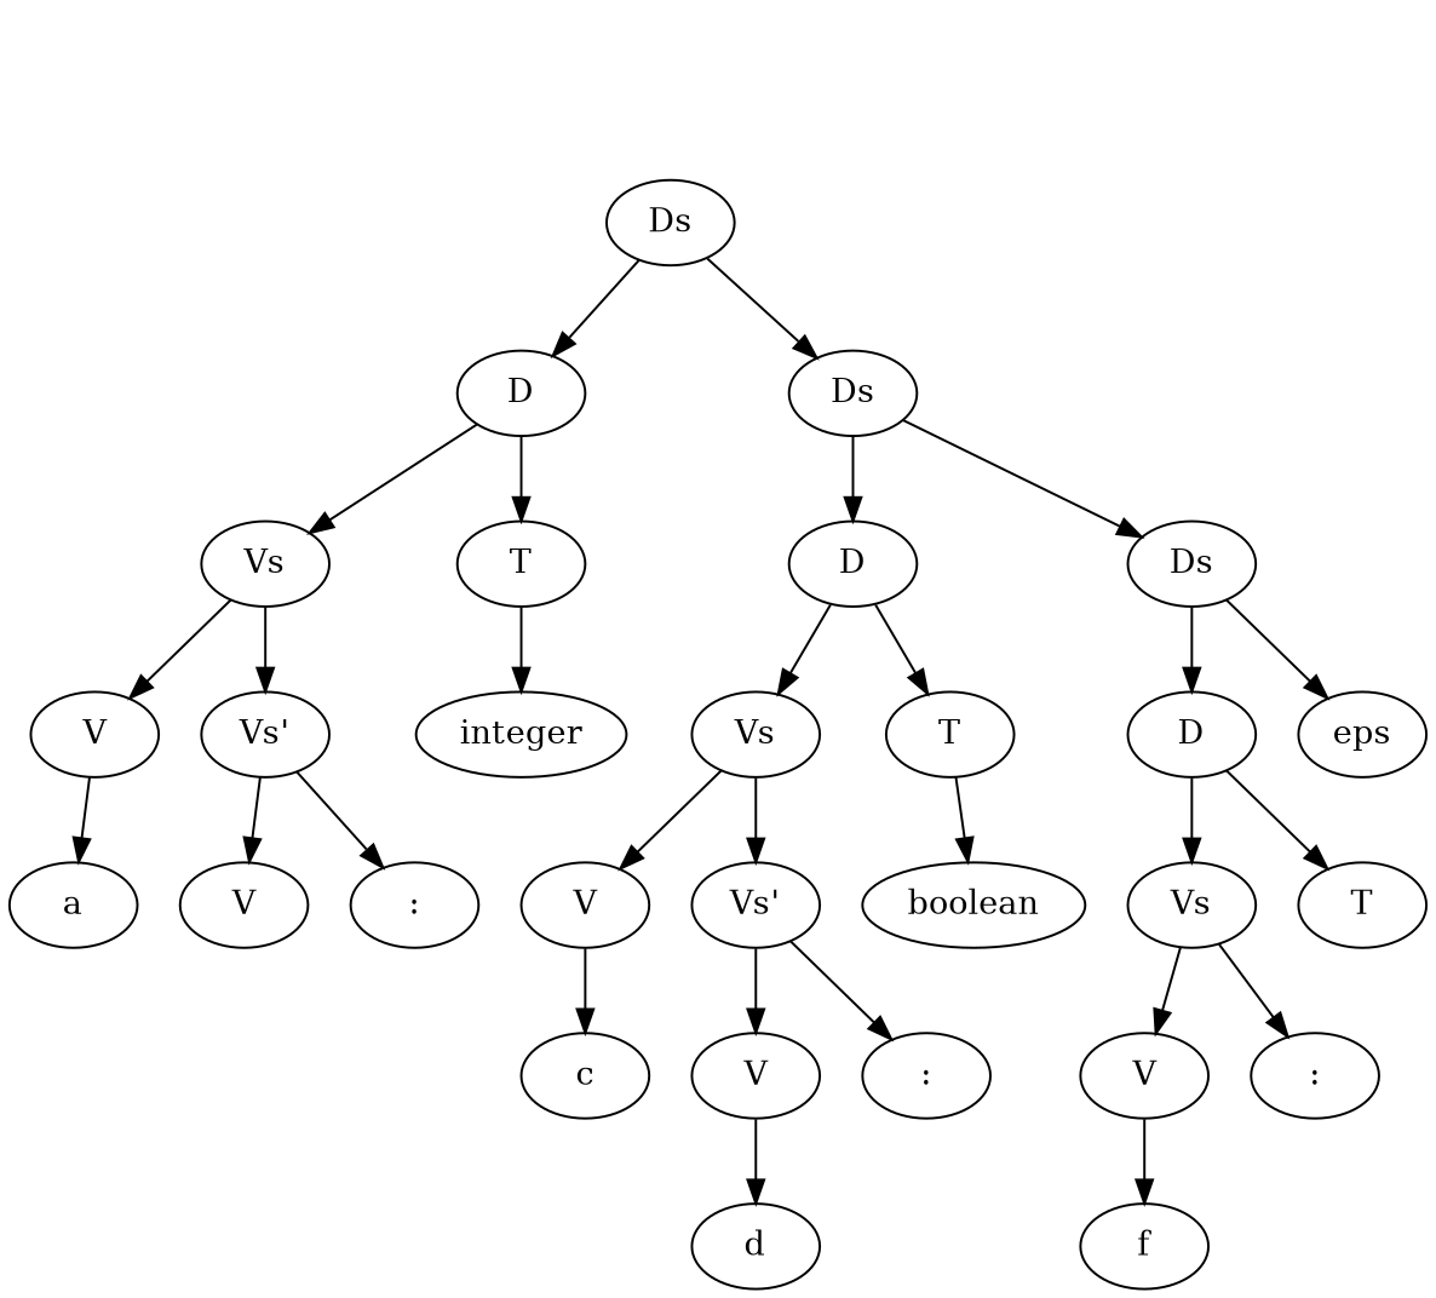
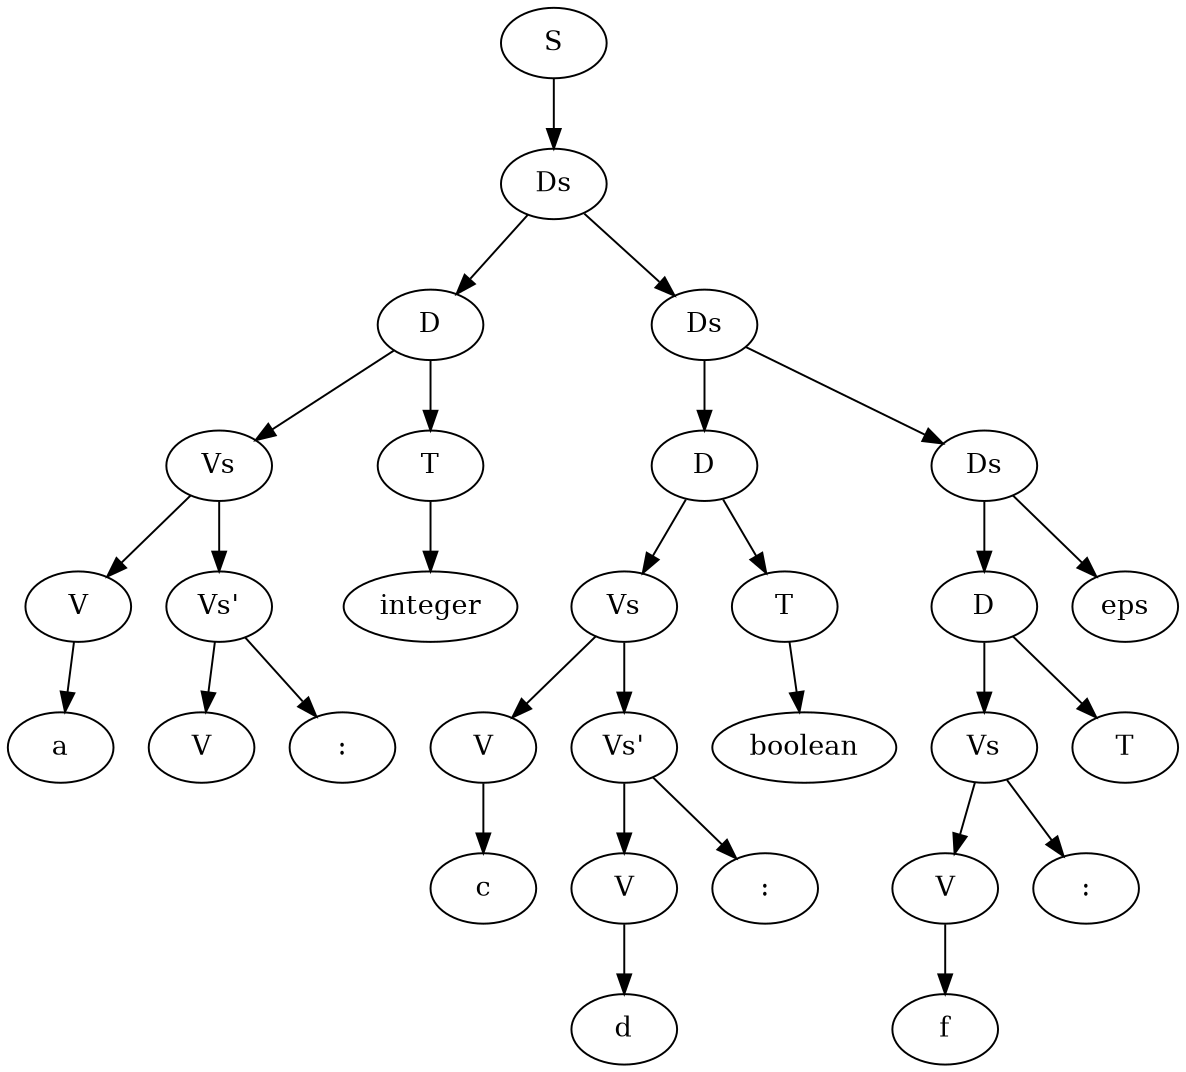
  digraph {
+   n1 [label=S]
    n2 [label=Ds]
    n3 [label=D]
    n4 [label=Ds]
    n5 [label=Vs]
    n6 [label=T]
    n7 [label=D]
    n8 [label=Ds]
    n9 [label=V]
    n10 [label="Vs'"]
    n11 [label=integer]
    n12 [label=a]
    n13 [label=V]
    n14 [label=":"]
    n15 [label=Vs]
    n16 [label=T]
    n17 [label=D]
    n18 [label=eps]
    n19 [label=V]
    n20 [label="Vs'"]
    n21 [label=boolean]
    n22 [label=c]
    n23 [label=V]
    n24 [label=":"]
    n25 [label=d]
    n26 [label=Vs]
    n27 [label=T]
    n28 [label=V]
    n29 [label=":"]
    n30 [label=f]
+   n1 -> n2
    n2 -> n3
    n2 -> n4
    n3 -> n5
    n3 -> n6
    n4 -> n7
    n4 -> n8
    n5 -> n9
    n5 -> n10
    n6 -> n11
    n7 -> n15
    n7 -> n16
    n8 -> n17
    n8 -> n18
    n9 -> n12
    n10 -> n13
    n10 -> n14
    n15 -> n19
    n15 -> n20
    n16 -> n21
    n17 -> n26
    n17 -> n27
    n19 -> n22
    n20 -> n23
    n20 -> n24
    n23 -> n25
    n26 -> n28
    n26 -> n29
    n28 -> n30
  }
